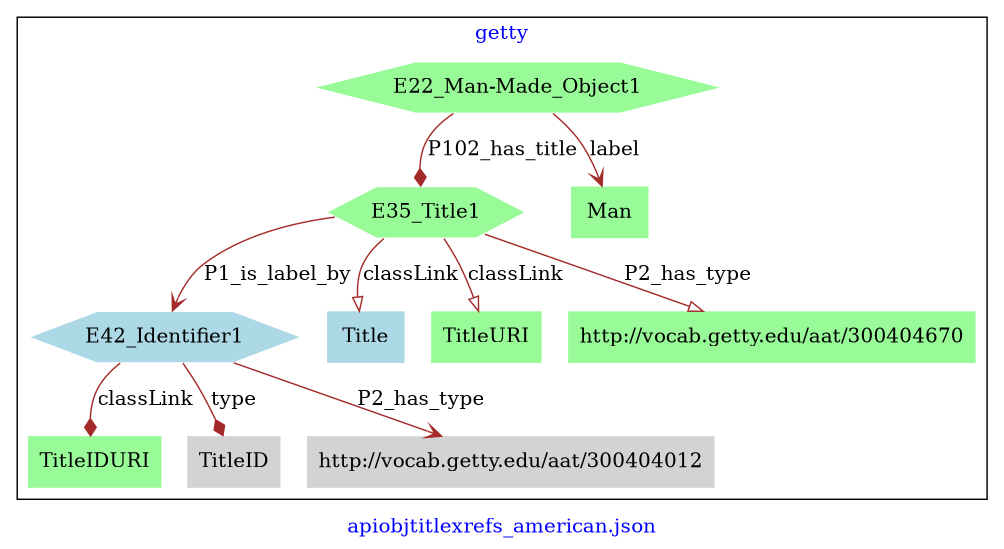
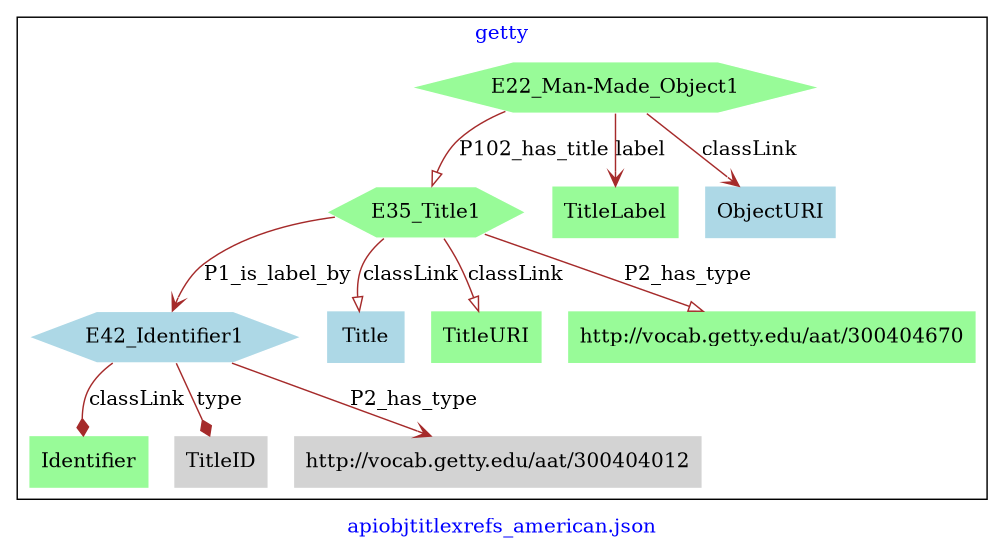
  digraph {
    fontcolor=blue
    label="apiobjtitlexrefs_american.json"
    remincross=true
    node [fillcolor=palegreen shape=plaintext style=filled]
    edge [arrowhead=onormal color=brown fontcolor=black]
    n1 [color=white label="E22_Man-Made_Object1" shape=hexagon]
    n2 [color=white label=E35_Title1 shape=hexagon]
    n3 [color=white fillcolor=lightblue label=E42_Identifier1 shape=hexagon]
    n4 [fillcolor=lightblue label=Title]
    n5 [label=TitleURI]
-   n6 [label=Man]
-   n7 [label=TitleIDURI]
+   n6 [label=TitleLabel]
+   n7 [label=Identifier]
    n8 [fillcolor=lightgrey label=TitleID]
+   n9 [fillcolor=lightblue label=ObjectURI]
    n10 [fillcolor=lightgrey label="http://vocab.getty.edu/aat/300404012"]
    n11 [label="http://vocab.getty.edu/aat/300404670"]
    subgraph cluster_1 {
      label=getty
      n1
      n2
      n3
      n4
      n5
      n6
      n7
      n8
+     n9
      n10
      n11
    }
-   n1 -> n2 [arrowhead=diamond label=P102_has_title]
+   n1 -> n2 [label=P102_has_title]
    n1 -> n6 [arrowhead=vee label=label]
+   n1 -> n9 [arrowhead=vee label=classLink]
    n2 -> n3 [arrowhead=vee label=P1_is_label_by]
    n2 -> n4 [label=classLink]
    n2 -> n5 [label=classLink]
    n2 -> n11 [label=P2_has_type]
    n3 -> n7 [arrowhead=diamond label=classLink]
    n3 -> n8 [arrowhead=diamond label=type]
    n3 -> n10 [arrowhead=vee label=P2_has_type]
  }
